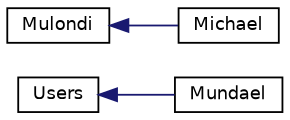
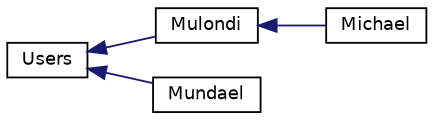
  digraph {
    rankdir=LR
    node [color=black fillcolor=white fontname=Helvetica fontsize=10 shape=record style=filled]
    edge [color=midnightblue dir=back fontname=Helvetica fontsize=10 labelfontname=Helvetica labelfontsize=10 style=solid]
    n1 [height=0.2 label=Users width=0.4]
    n2 [height=0.2 label=Mulondi width=0.4]
    n3 [height=0.2 label=Mundael width=0.4]
    n4 [height=0.2 label=Michael width=0.4]
+   n1 -> n2
    n1 -> n3
    n2 -> n4
  }
